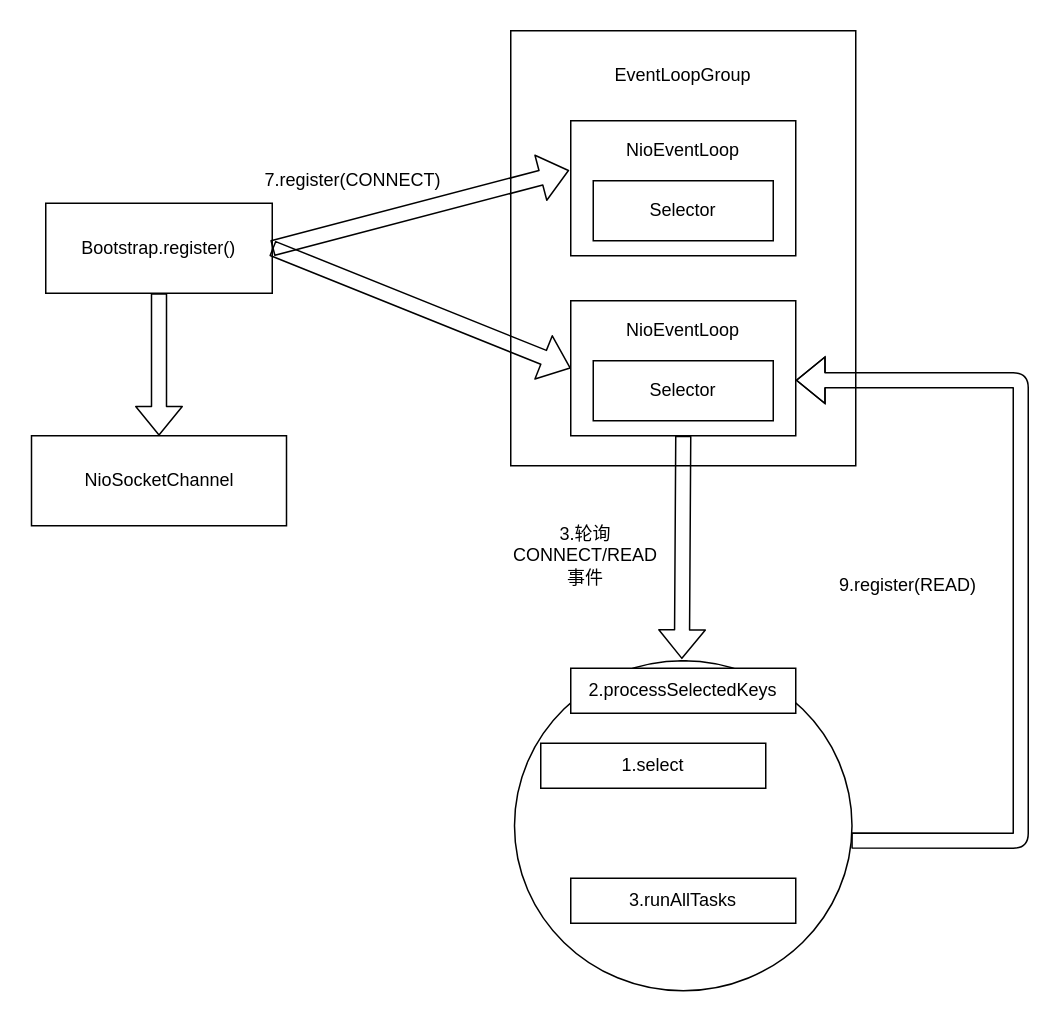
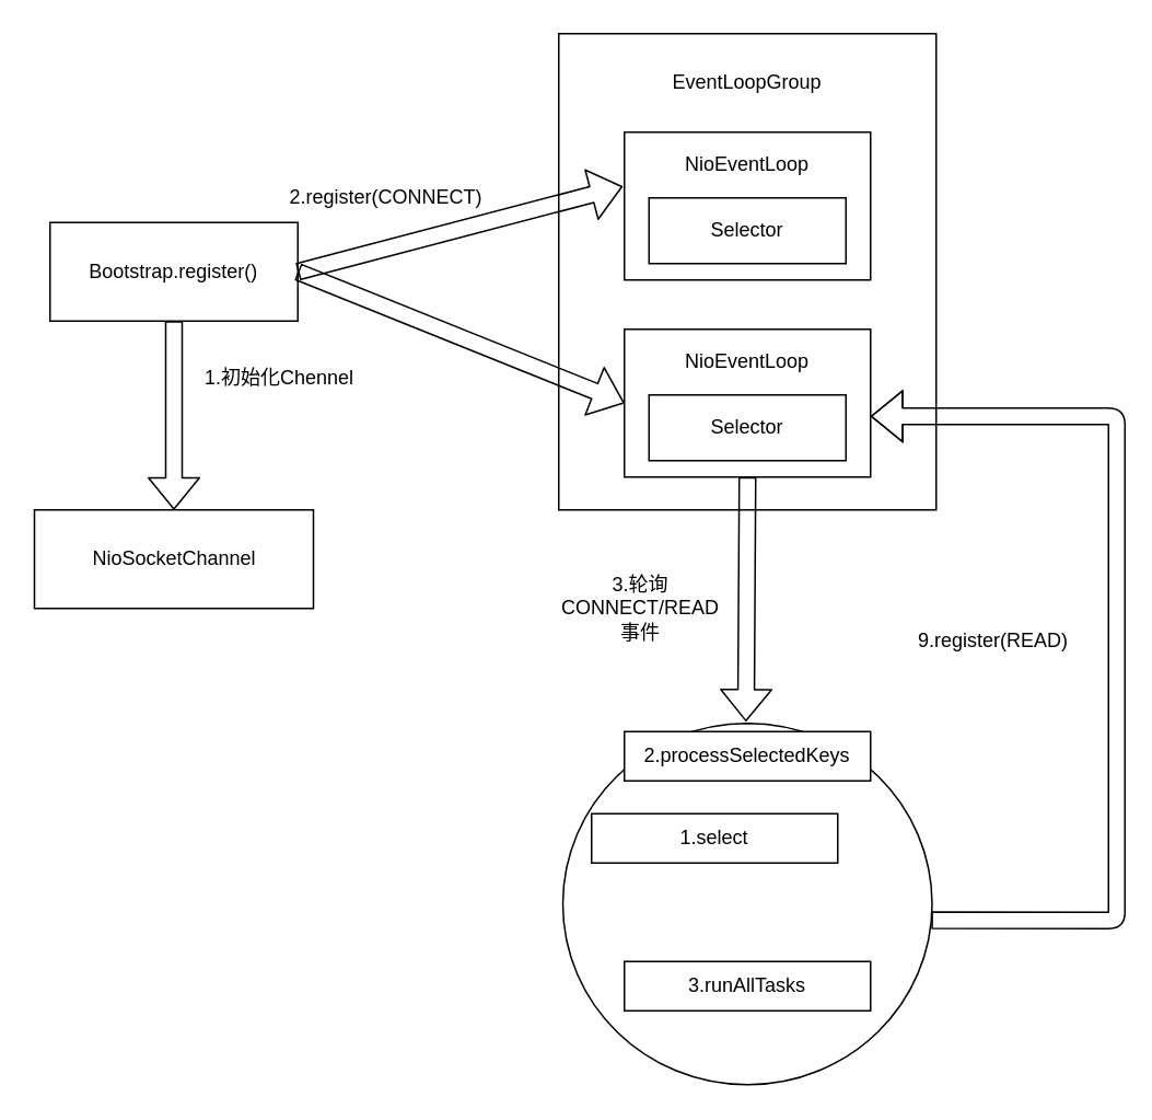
  <mxCell id="0" />
  <mxCell id="1" parent="0" />
  <mxCell id="2" value="" style="group" parent="1" vertex="1" connectable="0"><mxGeometry x="340" y="20" width="230" height="290" as="geometry" /></mxCell>
  <mxCell id="3" value="" style="group" parent="2" vertex="1" connectable="0"><mxGeometry width="230" height="290" as="geometry" /></mxCell>
  <mxCell id="4" value="" style="group" parent="3" vertex="1" connectable="0"><mxGeometry width="230" height="290" as="geometry" /></mxCell>
  <mxCell id="5" value="" style="rounded=0;whiteSpace=wrap;html=1;" parent="4" vertex="1"><mxGeometry width="230" height="290" as="geometry" /></mxCell>
  <mxCell id="6" value="" style="group" parent="4" vertex="1" connectable="0"><mxGeometry x="40" y="180" width="150" height="90" as="geometry" /></mxCell>
  <mxCell id="7" value="" style="group" parent="6" vertex="1" connectable="0"><mxGeometry width="150" height="90" as="geometry" /></mxCell>
  <mxCell id="8" value="" style="group" parent="7" vertex="1" connectable="0"><mxGeometry width="150" height="90" as="geometry" /></mxCell>
  <mxCell id="9" value="" style="rounded=0;whiteSpace=wrap;html=1;" parent="8" vertex="1"><mxGeometry width="150" height="90" as="geometry" /></mxCell>
  <mxCell id="10" value="Selector" style="rounded=0;whiteSpace=wrap;html=1;" parent="8" vertex="1"><mxGeometry x="15" y="40" width="120" height="40" as="geometry" /></mxCell>
  <mxCell id="11" value="NioEventLoop" style="text;html=1;strokeColor=none;fillColor=none;align=center;verticalAlign=middle;whiteSpace=wrap;rounded=0;" parent="8" vertex="1"><mxGeometry x="30" y="10" width="90" height="20" as="geometry" /></mxCell>
  <mxCell id="12" value="" style="group" parent="4" vertex="1" connectable="0"><mxGeometry x="40" y="60" width="150" height="90" as="geometry" /></mxCell>
  <mxCell id="13" value="" style="group" parent="12" vertex="1" connectable="0"><mxGeometry width="150" height="90" as="geometry" /></mxCell>
  <mxCell id="14" value="" style="rounded=0;whiteSpace=wrap;html=1;" parent="13" vertex="1"><mxGeometry width="150" height="90" as="geometry" /></mxCell>
  <mxCell id="15" value="Selector" style="rounded=0;whiteSpace=wrap;html=1;" parent="13" vertex="1"><mxGeometry x="15" y="40" width="120" height="40" as="geometry" /></mxCell>
  <mxCell id="16" value="NioEventLoop" style="text;html=1;strokeColor=none;fillColor=none;align=center;verticalAlign=middle;whiteSpace=wrap;rounded=0;" parent="13" vertex="1"><mxGeometry x="30" y="10" width="90" height="20" as="geometry" /></mxCell>
  <mxCell id="17" value="EventLoopGroup" style="text;html=1;strokeColor=none;fillColor=none;align=center;verticalAlign=middle;whiteSpace=wrap;rounded=0;" parent="4" vertex="1"><mxGeometry y="20" width="230" height="20" as="geometry" /></mxCell>
  <mxCell id="18" value="" style="group" parent="1" vertex="1" connectable="0"><mxGeometry x="342.5" y="440" width="225" height="220" as="geometry" /></mxCell>
  <mxCell id="19" value="" style="verticalLabelPosition=bottom;verticalAlign=top;html=1;shape=mxgraph.basic.donut;dx=0;flipV=1;gradientColor=none;gradientDirection=south;strokeColor=#000000;shadow=0;labelBorderColor=none;align=left;" parent="18" vertex="1"><mxGeometry width="225" height="220" as="geometry" /></mxCell>
  <mxCell id="20" style="edgeStyle=orthogonalEdgeStyle;rounded=0;orthogonalLoop=1;jettySize=auto;html=1;exitX=0.5;exitY=1;exitDx=0;exitDy=0;" parent="18" edge="1"><mxGeometry relative="1" as="geometry"><mxPoint x="112.5" y="170" as="sourcePoint" /><mxPoint x="112.5" y="170" as="targetPoint" /></mxGeometry></mxCell>
  <mxCell id="21" value="&lt;span&gt;1.select&lt;/span&gt;" style="rounded=0;whiteSpace=wrap;html=1;shadow=0;strokeColor=#000000;gradientColor=none;align=center;" parent="18" vertex="1"><mxGeometry x="17.5" y="55" width="150" height="30" as="geometry" /></mxCell>
  <mxCell id="22" value="&lt;span&gt;2.processSelectedKeys&lt;/span&gt;" style="rounded=0;whiteSpace=wrap;html=1;shadow=0;strokeColor=#000000;gradientColor=none;align=center;" parent="18" vertex="1"><mxGeometry x="37.5" y="5" width="150" height="30" as="geometry" /></mxCell>
  <mxCell id="23" value="&lt;span&gt;3.runAllTasks&lt;/span&gt;" style="rounded=0;whiteSpace=wrap;html=1;shadow=0;strokeColor=#000000;gradientColor=none;align=center;" parent="18" vertex="1"><mxGeometry x="37.5" y="145" width="150" height="30" as="geometry" /></mxCell>
  <mxCell id="24" value="" style="shape=flexArrow;endArrow=classic;html=1;entryX=0.496;entryY=1.005;entryDx=0;entryDy=0;entryPerimeter=0;exitX=0.5;exitY=1;exitDx=0;exitDy=0;" parent="1" source="9" target="19" edge="1"><mxGeometry width="50" height="50" relative="1" as="geometry"><mxPoint x="763.5" y="471" as="sourcePoint" /><mxPoint x="1299.5" y="421" as="targetPoint" /></mxGeometry></mxCell>
  <mxCell id="25" value="Bootstrap.register()" style="rounded=0;whiteSpace=wrap;html=1;shadow=0;strokeColor=#000000;gradientColor=none;align=center;" parent="1" vertex="1"><mxGeometry x="30" y="135" width="151" height="60" as="geometry" /></mxCell>
  <mxCell id="26" value="" style="shape=flexArrow;endArrow=classic;html=1;exitX=1;exitY=0.5;exitDx=0;exitDy=0;entryX=-0.007;entryY=0.367;entryDx=0;entryDy=0;entryPerimeter=0;" parent="1" source="25" target="14" edge="1"><mxGeometry width="50" height="50" relative="1" as="geometry"><mxPoint x="499.5" y="291" as="sourcePoint" /><mxPoint x="549.5" y="241" as="targetPoint" /></mxGeometry></mxCell>
  <mxCell id="27" value="" style="shape=flexArrow;endArrow=classic;html=1;entryX=0;entryY=0.5;entryDx=0;entryDy=0;exitX=1;exitY=0.5;exitDx=0;exitDy=0;" parent="1" source="25" target="9" edge="1"><mxGeometry width="50" height="50" relative="1" as="geometry"><mxPoint x="489.5" y="281" as="sourcePoint" /><mxPoint x="539.5" y="231" as="targetPoint" /></mxGeometry></mxCell>
- <mxCell id="28" value="7.register(CONNECT)" style="text;html=1;strokeColor=none;fillColor=none;align=center;verticalAlign=middle;whiteSpace=wrap;rounded=0;shadow=0;" parent="1" vertex="1"><mxGeometry x="170" y="110" width="130" height="20" as="geometry" /></mxCell>
+ <mxCell id="28" value="2.register(CONNECT)" style="text;html=1;strokeColor=none;fillColor=none;align=center;verticalAlign=middle;whiteSpace=wrap;rounded=0;shadow=0;" parent="1" vertex="1"><mxGeometry x="170" y="110" width="130" height="20" as="geometry" /></mxCell>
  <mxCell id="29" value="3.轮询CONNECT/READ事件" style="text;html=1;strokeColor=none;fillColor=none;align=center;verticalAlign=middle;whiteSpace=wrap;rounded=0;shadow=0;" parent="1" vertex="1"><mxGeometry x="340" y="350" width="100" height="40" as="geometry" /></mxCell>
- <mxCell id="30" value="NioSocketChannel" style="rounded=0;whiteSpace=wrap;html=1;shadow=0;strokeColor=#000000;gradientColor=none;align=center;" parent="1" vertex="1"><mxGeometry x="20.5" y="290" width="170" height="60" as="geometry" /></mxCell>
+ <mxCell id="30" value="NioSocketChannel" style="rounded=0;whiteSpace=wrap;html=1;shadow=0;strokeColor=#000000;gradientColor=none;align=center;" parent="1" vertex="1"><mxGeometry x="20.5" y="310" width="170" height="60" as="geometry" /></mxCell>
  <mxCell id="31" value="" style="shape=flexArrow;endArrow=classic;html=1;exitX=0.5;exitY=1;exitDx=0;exitDy=0;entryX=0.5;entryY=0;entryDx=0;entryDy=0;" parent="1" source="25" target="30" edge="1"><mxGeometry width="50" height="50" relative="1" as="geometry"><mxPoint x="439.5" y="381" as="sourcePoint" /><mxPoint x="489.5" y="331" as="targetPoint" /></mxGeometry></mxCell>
+ <mxCell id="32" value="1.初始化Chennel" style="text;html=1;strokeColor=none;fillColor=none;align=center;verticalAlign=middle;whiteSpace=wrap;rounded=0;shadow=0;" parent="1" vertex="1"><mxGeometry x="120" y="220" width="100" height="20" as="geometry" /></mxCell>
  <mxCell id="33" value="" style="shape=flexArrow;endArrow=classic;html=1;exitX=0.998;exitY=0.455;exitDx=0;exitDy=0;exitPerimeter=0;entryX=1;entryY=0.589;entryDx=0;entryDy=0;entryPerimeter=0;" edge="1" parent="1" source="19" target="9"><mxGeometry width="50" height="50" relative="1" as="geometry"><mxPoint x="650" y="530" as="sourcePoint" /><mxPoint x="680" y="180" as="targetPoint" /><Array as="points"><mxPoint x="680" y="560" /><mxPoint x="680" y="253" /></Array></mxGeometry></mxCell>
  <mxCell id="34" value="9.register(READ)" style="text;html=1;strokeColor=none;fillColor=none;align=center;verticalAlign=middle;whiteSpace=wrap;rounded=0;" vertex="1" parent="1"><mxGeometry x="550" y="380" width="110" height="20" as="geometry" /></mxCell>
